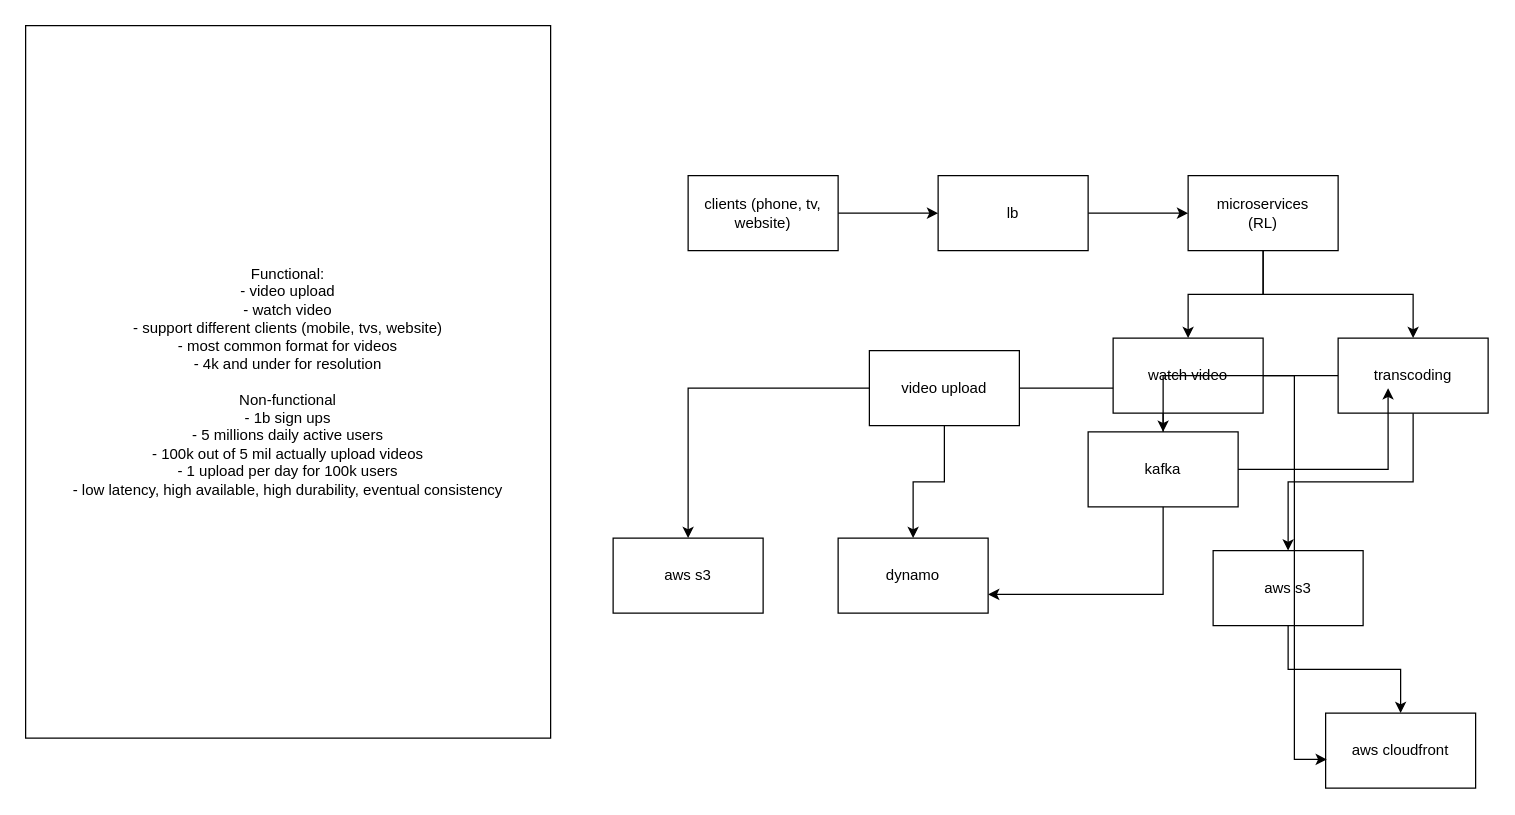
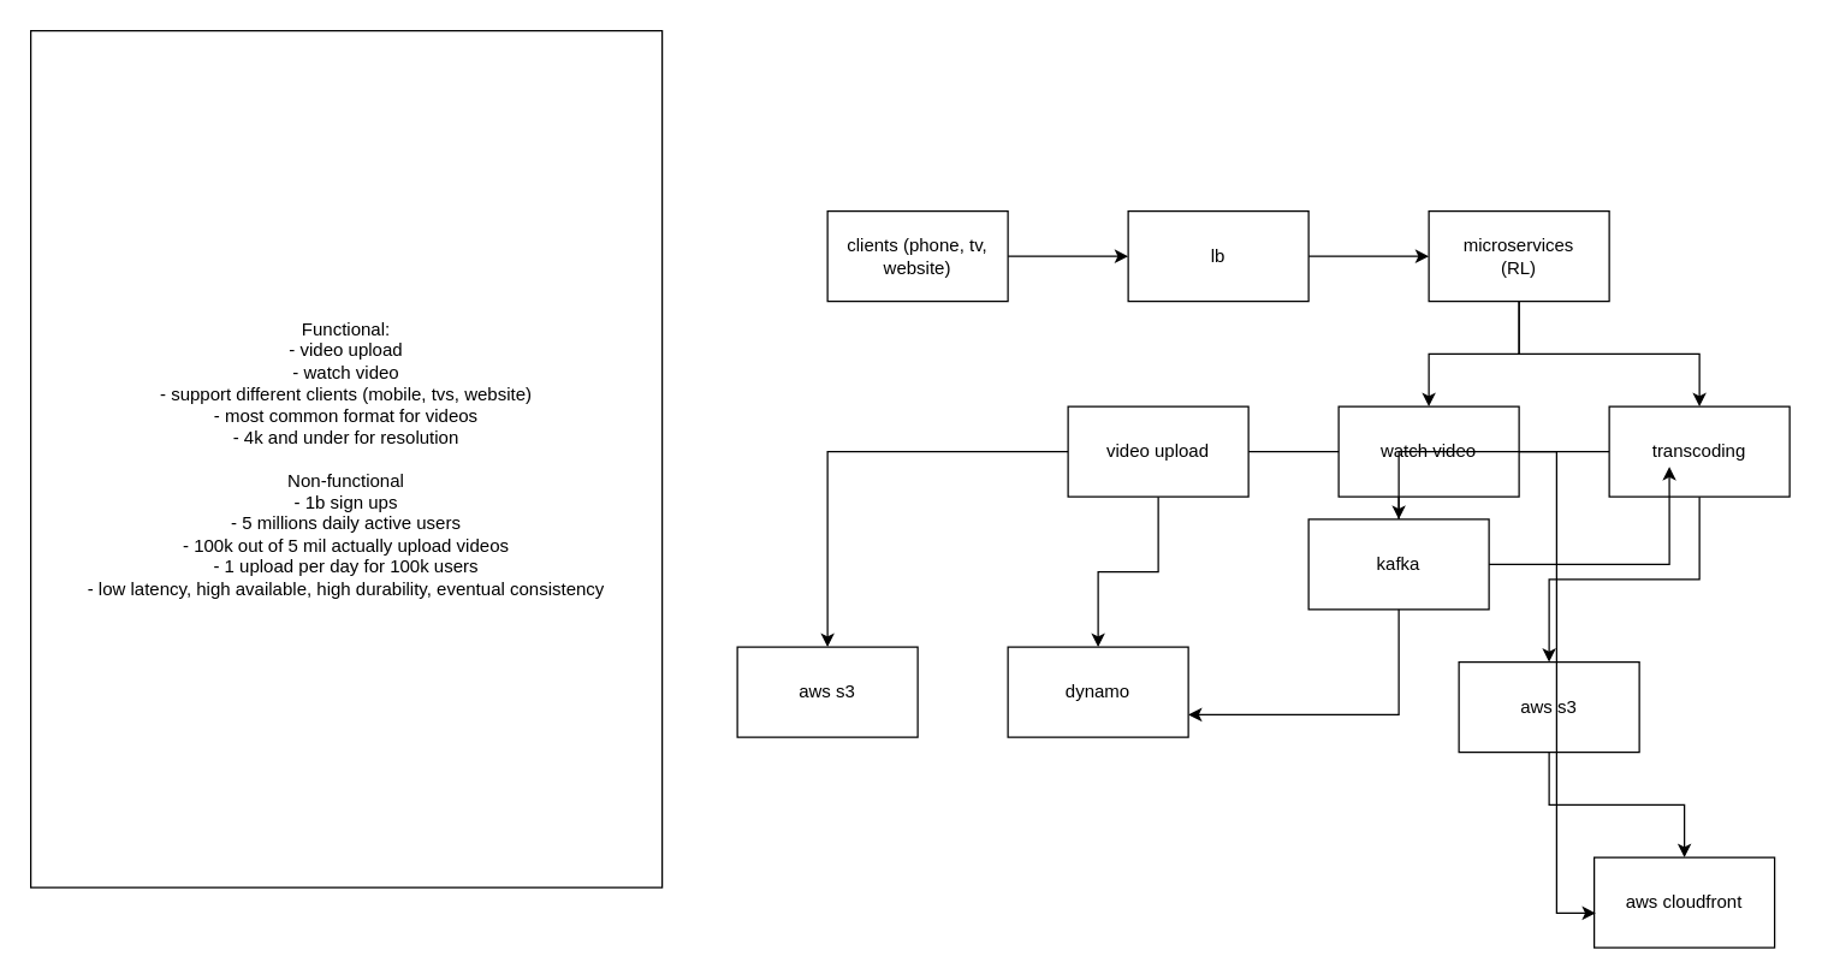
  <mxCell id="0" />
  <mxCell id="1" parent="0" />
  <mxCell id="2" value="Functional:&lt;div&gt;- video upload&lt;/div&gt;&lt;div&gt;- watch video&lt;/div&gt;&lt;div&gt;- support different clients (mobile, tvs, website)&lt;/div&gt;&lt;div&gt;- most common format for videos&lt;/div&gt;&lt;div&gt;- 4k and under for resolution&lt;/div&gt;&lt;div&gt;&lt;br&gt;&lt;/div&gt;&lt;div&gt;Non-functional&lt;/div&gt;&lt;div&gt;- 1b sign ups&lt;/div&gt;&lt;div&gt;- 5 millions daily active users&lt;/div&gt;&lt;div&gt;- 100k out of 5 mil actually upload videos&lt;/div&gt;&lt;div&gt;- 1 upload per day for 100k users&lt;/div&gt;&lt;div&gt;- low latency, high available, high durability, eventual consistency&lt;/div&gt;" style="rounded=0;whiteSpace=wrap;html=1;" vertex="1" parent="1"><mxGeometry x="20" y="20" width="420" height="570" as="geometry" /></mxCell>
  <mxCell id="3" style="edgeStyle=orthogonalEdgeStyle;rounded=0;orthogonalLoop=1;jettySize=auto;html=1;exitX=1;exitY=0.5;exitDx=0;exitDy=0;" edge="1" parent="1" source="4" target="6"><mxGeometry relative="1" as="geometry" /></mxCell>
  <mxCell id="4" value="clients (phone, tv, website)" style="rounded=0;whiteSpace=wrap;html=1;" vertex="1" parent="1"><mxGeometry x="550" y="140" width="120" height="60" as="geometry" /></mxCell>
  <mxCell id="5" style="edgeStyle=orthogonalEdgeStyle;rounded=0;orthogonalLoop=1;jettySize=auto;html=1;exitX=1;exitY=0.5;exitDx=0;exitDy=0;entryX=0;entryY=0.5;entryDx=0;entryDy=0;" edge="1" parent="1" source="6" target="9"><mxGeometry relative="1" as="geometry" /></mxCell>
  <mxCell id="6" value="lb" style="rounded=0;whiteSpace=wrap;html=1;" vertex="1" parent="1"><mxGeometry x="750" y="140" width="120" height="60" as="geometry" /></mxCell>
  <mxCell id="7" style="edgeStyle=orthogonalEdgeStyle;rounded=0;orthogonalLoop=1;jettySize=auto;html=1;exitX=0.5;exitY=1;exitDx=0;exitDy=0;entryX=0.5;entryY=0;entryDx=0;entryDy=0;" edge="1" parent="1" source="9" target="14"><mxGeometry relative="1" as="geometry" /></mxCell>
  <mxCell id="8" style="edgeStyle=orthogonalEdgeStyle;rounded=0;orthogonalLoop=1;jettySize=auto;html=1;exitX=0.5;exitY=1;exitDx=0;exitDy=0;entryX=0.5;entryY=0;entryDx=0;entryDy=0;" edge="1" parent="1" source="9" target="17"><mxGeometry relative="1" as="geometry" /></mxCell>
  <mxCell id="9" value="microservices&lt;div&gt;(RL)&lt;/div&gt;" style="rounded=0;whiteSpace=wrap;html=1;" vertex="1" parent="1"><mxGeometry x="950" y="140" width="120" height="60" as="geometry" /></mxCell>
  <mxCell id="10" style="edgeStyle=orthogonalEdgeStyle;rounded=0;orthogonalLoop=1;jettySize=auto;html=1;" edge="1" parent="1" source="13" target="18"><mxGeometry relative="1" as="geometry" /></mxCell>
  <mxCell id="11" style="edgeStyle=orthogonalEdgeStyle;rounded=0;orthogonalLoop=1;jettySize=auto;html=1;" edge="1" parent="1" source="13" target="19"><mxGeometry relative="1" as="geometry" /></mxCell>
  <mxCell id="12" style="edgeStyle=orthogonalEdgeStyle;rounded=0;orthogonalLoop=1;jettySize=auto;html=1;entryX=0.5;entryY=0;entryDx=0;entryDy=0;" edge="1" parent="1" source="13" target="24"><mxGeometry relative="1" as="geometry" /></mxCell>
- <mxCell id="13" value="video upload" style="rounded=0;whiteSpace=wrap;html=1;" vertex="1" parent="1"><mxGeometry x="695" y="280" width="120" height="60" as="geometry" /></mxCell>
+ <mxCell id="13" value="video upload" style="rounded=0;whiteSpace=wrap;html=1;" vertex="1" parent="1"><mxGeometry x="710" y="270" width="120" height="60" as="geometry" /></mxCell>
  <mxCell id="14" value="watch video" style="rounded=0;whiteSpace=wrap;html=1;" vertex="1" parent="1"><mxGeometry x="890" y="270" width="120" height="60" as="geometry" /></mxCell>
  <mxCell id="15" style="edgeStyle=orthogonalEdgeStyle;rounded=0;orthogonalLoop=1;jettySize=auto;html=1;" edge="1" parent="1" source="17" target="21"><mxGeometry relative="1" as="geometry" /></mxCell>
  <mxCell id="16" style="edgeStyle=orthogonalEdgeStyle;rounded=0;orthogonalLoop=1;jettySize=auto;html=1;entryX=1;entryY=0.75;entryDx=0;entryDy=0;" edge="1" parent="1" source="17" target="19"><mxGeometry relative="1" as="geometry" /></mxCell>
  <mxCell id="17" value="transcoding" style="rounded=0;whiteSpace=wrap;html=1;" vertex="1" parent="1"><mxGeometry x="1070" y="270" width="120" height="60" as="geometry" /></mxCell>
  <mxCell id="18" value="aws s3" style="rounded=0;whiteSpace=wrap;html=1;" vertex="1" parent="1"><mxGeometry x="490" y="430" width="120" height="60" as="geometry" /></mxCell>
  <mxCell id="19" value="dynamo" style="rounded=0;whiteSpace=wrap;html=1;" vertex="1" parent="1"><mxGeometry x="670" y="430" width="120" height="60" as="geometry" /></mxCell>
  <mxCell id="20" style="edgeStyle=orthogonalEdgeStyle;rounded=0;orthogonalLoop=1;jettySize=auto;html=1;" edge="1" parent="1" source="21" target="22"><mxGeometry relative="1" as="geometry" /></mxCell>
  <mxCell id="21" value="aws s3" style="rounded=0;whiteSpace=wrap;html=1;" vertex="1" parent="1"><mxGeometry x="970" y="440" width="120" height="60" as="geometry" /></mxCell>
  <mxCell id="22" value="aws cloudfront" style="rounded=0;whiteSpace=wrap;html=1;" vertex="1" parent="1"><mxGeometry x="1060" y="570" width="120" height="60" as="geometry" /></mxCell>
  <mxCell id="23" style="edgeStyle=orthogonalEdgeStyle;rounded=0;orthogonalLoop=1;jettySize=auto;html=1;entryX=0.008;entryY=0.617;entryDx=0;entryDy=0;entryPerimeter=0;" edge="1" parent="1" source="14" target="22"><mxGeometry relative="1" as="geometry" /></mxCell>
  <mxCell id="24" value="kafka" style="rounded=0;whiteSpace=wrap;html=1;" vertex="1" parent="1"><mxGeometry x="870" y="345" width="120" height="60" as="geometry" /></mxCell>
  <mxCell id="25" style="edgeStyle=orthogonalEdgeStyle;rounded=0;orthogonalLoop=1;jettySize=auto;html=1;entryX=0.333;entryY=0.667;entryDx=0;entryDy=0;entryPerimeter=0;" edge="1" parent="1" source="24" target="17"><mxGeometry relative="1" as="geometry" /></mxCell>
